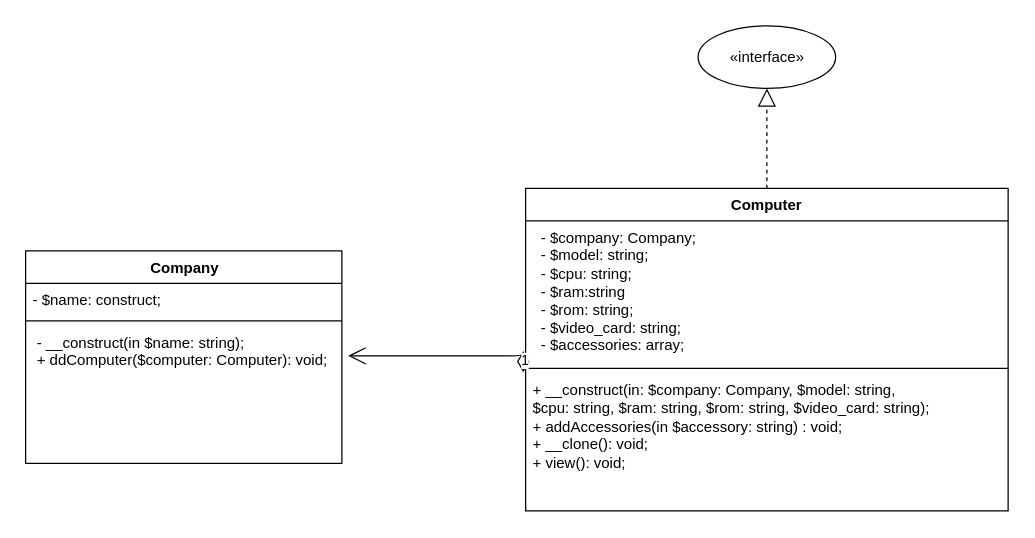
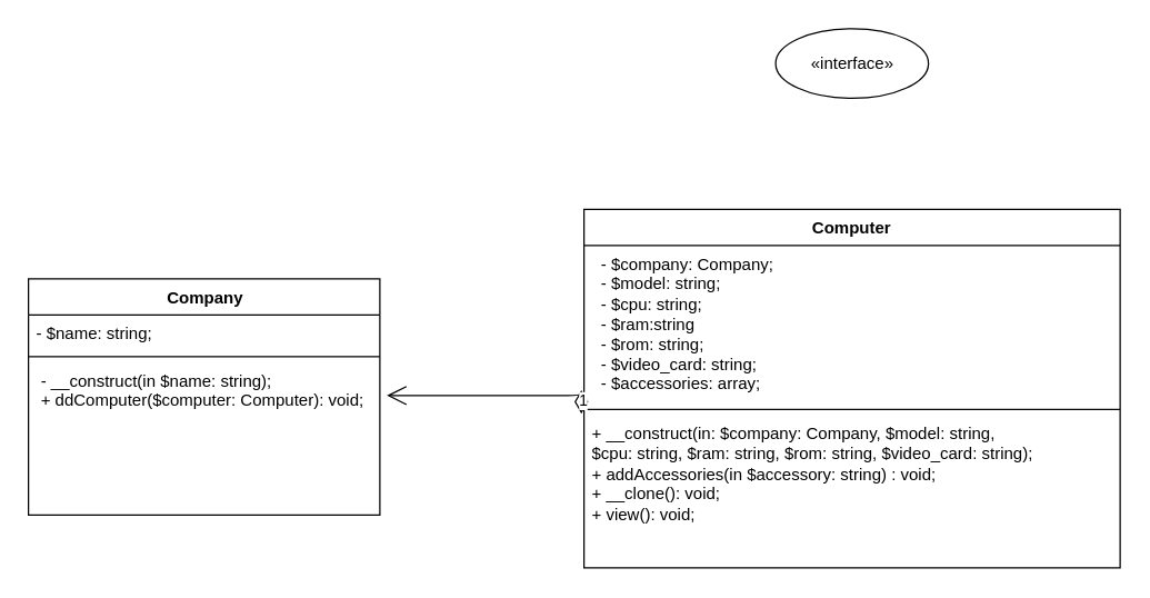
  <mxCell id="0" />
  <mxCell id="1" parent="0" />
  <mxCell id="2" value="«interface»&lt;br&gt;" style="ellipse;html=1;" parent="1" vertex="1"><mxGeometry x="558" y="20" width="110" height="50" as="geometry" /></mxCell>
  <mxCell id="3" value="Computer" style="swimlane;fontStyle=1;align=center;verticalAlign=top;childLayout=stackLayout;horizontal=1;startSize=26;horizontalStack=0;resizeParent=1;resizeParentMax=0;resizeLast=0;collapsible=1;marginBottom=0;" parent="1" vertex="1"><mxGeometry x="420" y="150" width="386" height="258" as="geometry" /></mxCell>
  <mxCell id="4" value="&amp;nbsp; - $company: Company;&lt;br&gt;&amp;nbsp; - $model: string;&lt;br&gt;&amp;nbsp; - $cpu: string;&lt;br&gt;&amp;nbsp; - $ram:string&lt;br&gt;&amp;nbsp; - $rom: string;&lt;br&gt;&amp;nbsp; - $video_card: string;&lt;br&gt;&amp;nbsp; - $accessories: array;" style="text;strokeColor=none;fillColor=none;align=left;verticalAlign=top;spacingLeft=4;spacingRight=4;overflow=hidden;rotatable=0;points=[[0,0.5],[1,0.5]];portConstraint=eastwest;html=1;" parent="3" vertex="1"><mxGeometry y="26" width="386" height="114" as="geometry" /></mxCell>
  <mxCell id="5" value="" style="line;strokeWidth=1;fillColor=none;align=left;verticalAlign=middle;spacingTop=-1;spacingLeft=3;spacingRight=3;rotatable=0;labelPosition=right;points=[];portConstraint=eastwest;" parent="3" vertex="1"><mxGeometry y="140" width="386" height="8" as="geometry" /></mxCell>
  <mxCell id="6" value="+ __construct(in: $company: Company, $model: string,&amp;nbsp; &lt;br&gt;$cpu: string, $ram: string, $rom: string, $video_card: string);&lt;br&gt;+&amp;nbsp;addAccessories(in $accessory: string) : void;&lt;br&gt;+ __clone(): void;&lt;br&gt;+ view(): void;&lt;br&gt;&lt;br&gt;" style="text;strokeColor=none;fillColor=none;align=left;verticalAlign=top;spacingLeft=4;spacingRight=4;overflow=hidden;rotatable=0;points=[[0,0.5],[1,0.5]];portConstraint=eastwest;html=1;" parent="3" vertex="1"><mxGeometry y="148" width="386" height="110" as="geometry" /></mxCell>
  <mxCell id="7" value="Company" style="swimlane;fontStyle=1;align=center;verticalAlign=top;childLayout=stackLayout;horizontal=1;startSize=26;horizontalStack=0;resizeParent=1;resizeParentMax=0;resizeLast=0;collapsible=1;marginBottom=0;html=1;" parent="1" vertex="1"><mxGeometry x="20" y="200" width="253" height="170" as="geometry" /></mxCell>
- <mxCell id="8" value="- $name: construct;" style="text;strokeColor=none;fillColor=none;align=left;verticalAlign=top;spacingLeft=4;spacingRight=4;overflow=hidden;rotatable=0;points=[[0,0.5],[1,0.5]];portConstraint=eastwest;" parent="7" vertex="1"><mxGeometry y="26" width="253" height="26" as="geometry" /></mxCell>
+ <mxCell id="8" value="- $name: string;" style="text;strokeColor=none;fillColor=none;align=left;verticalAlign=top;spacingLeft=4;spacingRight=4;overflow=hidden;rotatable=0;points=[[0,0.5],[1,0.5]];portConstraint=eastwest;" parent="7" vertex="1"><mxGeometry y="26" width="253" height="26" as="geometry" /></mxCell>
  <mxCell id="9" value="" style="line;strokeWidth=1;fillColor=none;align=left;verticalAlign=middle;spacingTop=-1;spacingLeft=3;spacingRight=3;rotatable=0;labelPosition=right;points=[];portConstraint=eastwest;" parent="7" vertex="1"><mxGeometry y="52" width="253" height="8" as="geometry" /></mxCell>
  <mxCell id="10" value="&amp;nbsp;- __construct(in $name: string);&lt;br&gt;&amp;nbsp;+ ddComputer($computer: Computer): void;" style="text;strokeColor=none;fillColor=none;align=left;verticalAlign=top;spacingLeft=4;spacingRight=4;overflow=hidden;rotatable=0;points=[[0,0.5],[1,0.5]];portConstraint=eastwest;html=1;" parent="7" vertex="1"><mxGeometry y="60" width="253" height="110" as="geometry" /></mxCell>
- <mxCell id="11" value="" style="endArrow=block;dashed=1;endFill=0;endSize=12;html=1;entryX=0.5;entryY=1;entryDx=0;entryDy=0;exitX=0.5;exitY=0;exitDx=0;exitDy=0;" parent="1" source="3" target="2" edge="1"><mxGeometry width="160" relative="1" as="geometry"><mxPoint x="450" y="130" as="sourcePoint" /><mxPoint x="610" y="130" as="targetPoint" /></mxGeometry></mxCell>
  <mxCell id="12" value="1" style="endArrow=open;html=1;endSize=12;startArrow=diamondThin;startSize=14;startFill=0;edgeStyle=orthogonalEdgeStyle;align=left;verticalAlign=bottom;exitX=-0.005;exitY=-0.009;exitDx=0;exitDy=0;exitPerimeter=0;entryX=1.02;entryY=0.218;entryDx=0;entryDy=0;entryPerimeter=0;" edge="1" parent="1" source="6" target="10"><mxGeometry x="-1" y="3" relative="1" as="geometry"><mxPoint x="330" y="230" as="sourcePoint" /><mxPoint x="490" y="230" as="targetPoint" /></mxGeometry></mxCell>
